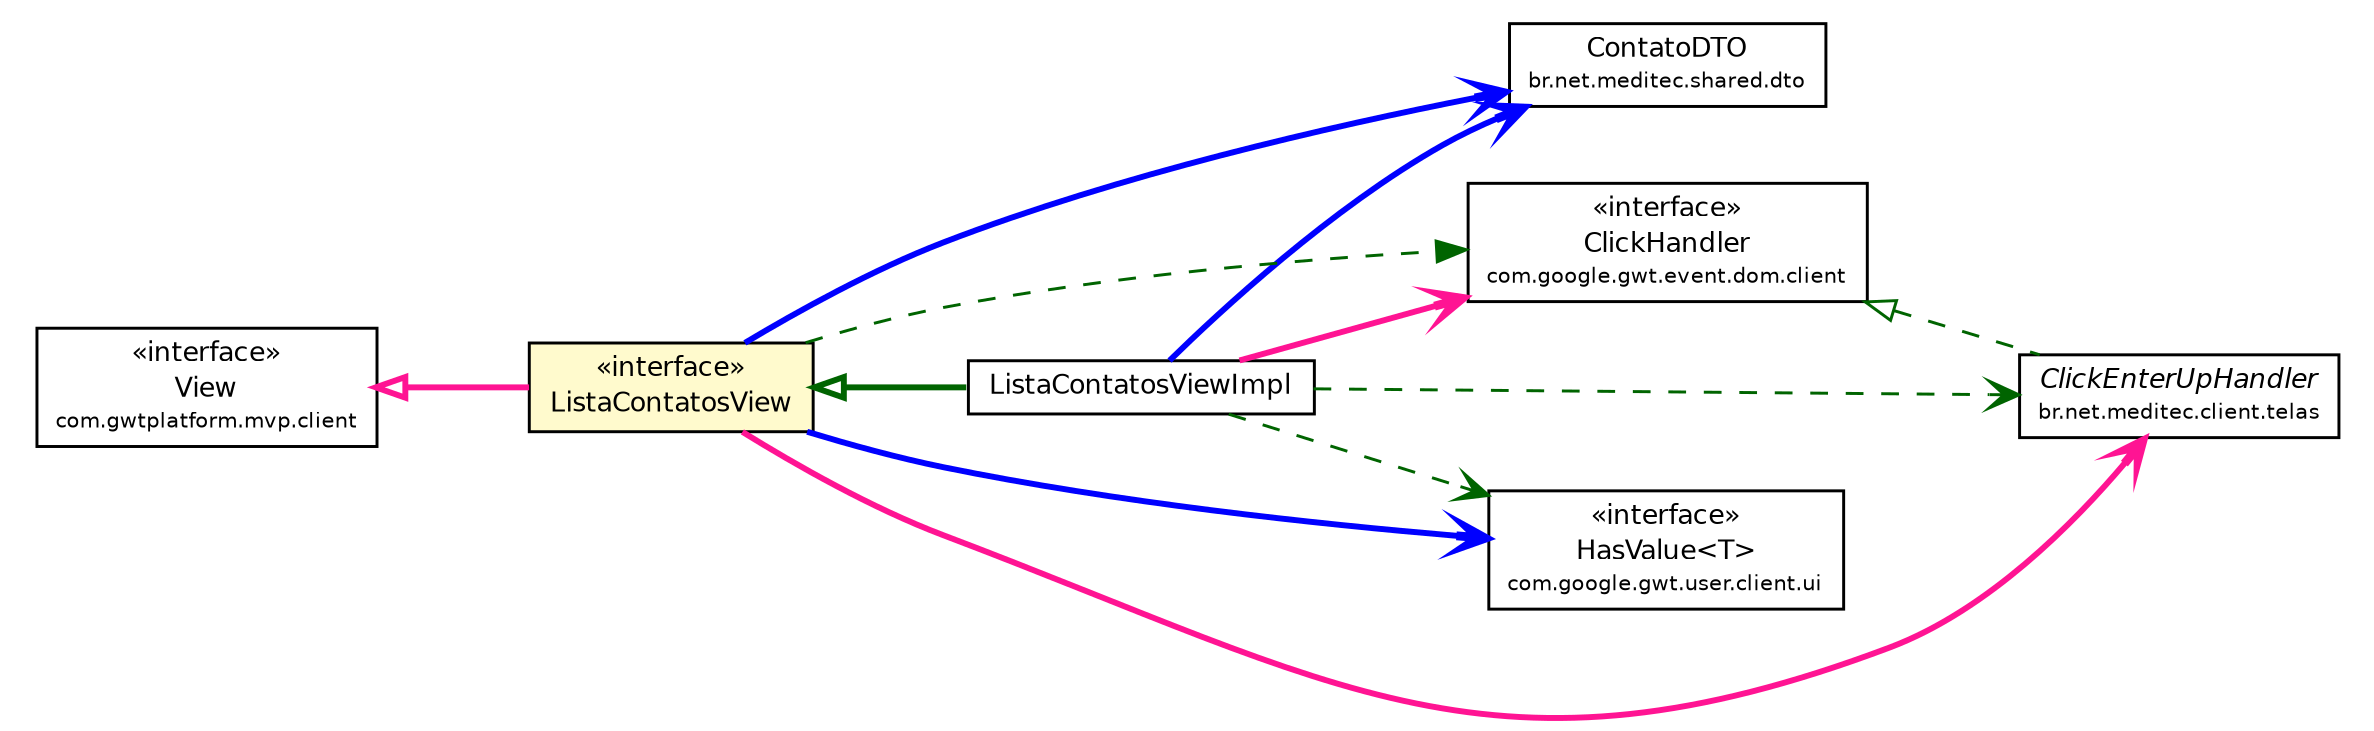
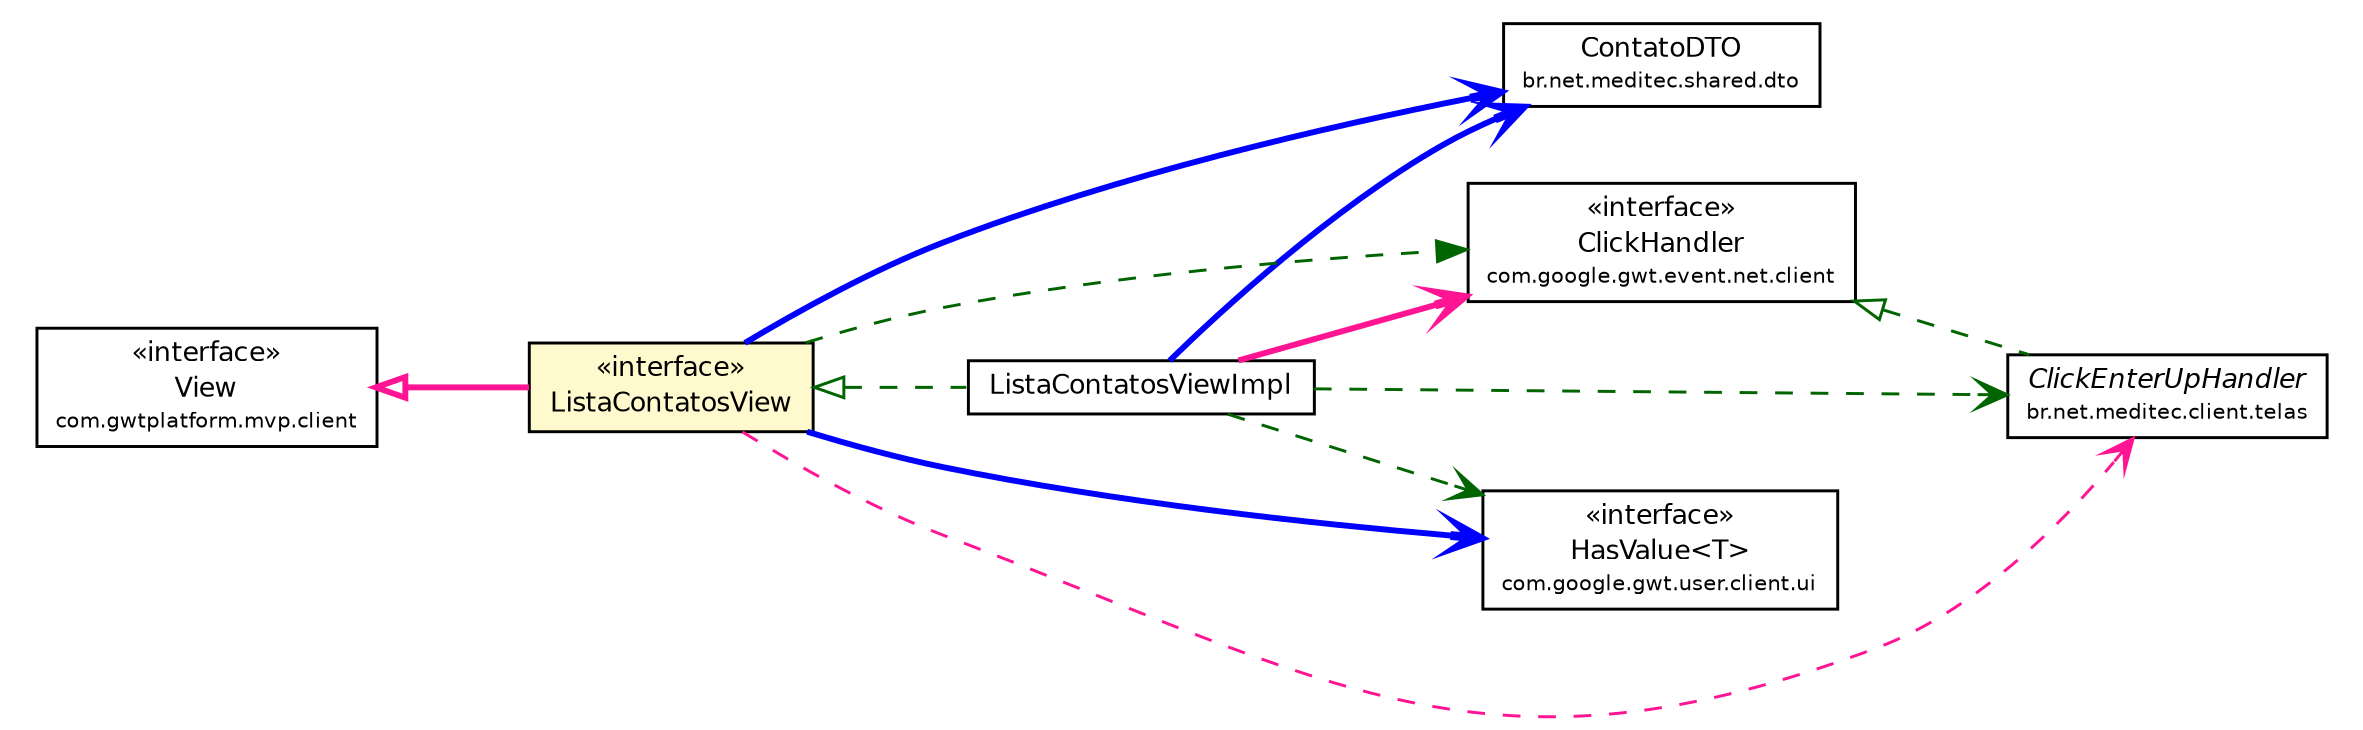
  digraph {
    rankdir=LR
    node [fontcolor=black fontname=Helvetica fontsize=9.0 shape=plaintext]
    edge [arrowhead=open color=darkgreen fontcolor=black fontname=Helvetica fontsize=10.0 headport=p labelfontname=Helvetica labelfontsize=10 style=bold tailport=p]
    n1 [label=<<table border="0" cellborder="1" cellspacing="0" cellpadding="2" port="p" href="../../../shared/dto/ContatoDTO.html"> 		<tr><td><table border="0" cellspacing="0" cellpadding="1"> 			<tr><td> ContatoDTO </td></tr> 			<tr><td><font point-size="7.0"> br.net.meditec.shared.dto </font></td></tr> 		</table></td></tr> 		</table>>]
    n2 [label=<<table border="0" cellborder="1" cellspacing="0" cellpadding="2" port="p" href="../ClickEnterUpHandler.html"> 		<tr><td><table border="0" cellspacing="0" cellpadding="1"> 			<tr><td><font face="Helvetica-Oblique"> ClickEnterUpHandler </font></td></tr> 			<tr><td><font point-size="7.0"> br.net.meditec.client.telas </font></td></tr> 		</table></td></tr> 		</table>>]
    n3 [label=<<table border="0" cellborder="1" cellspacing="0" cellpadding="2" port="p" href="./ListaContatosViewImpl.html"> 		<tr><td><table border="0" cellspacing="0" cellpadding="1"> 			<tr><td> ListaContatosViewImpl </td></tr> 		</table></td></tr> 		</table>>]
-   n4 [label=<<table border="0" cellborder="1" cellspacing="0" cellpadding="2" port="p" href="http://java.sun.com/j2se/1.4.2/docs/api/com/google/gwt/event/dom/client/ClickHandler.html"> 		<tr><td><table border="0" cellspacing="0" cellpadding="1"> 			<tr><td> &laquo;interface&raquo; </td></tr> 			<tr><td> ClickHandler </td></tr> 			<tr><td><font point-size="7.0"> com.google.gwt.event.dom.client </font></td></tr> 		</table></td></tr> 		</table>>]
+   n4 [label=<<table border="0" cellborder="1" cellspacing="0" cellpadding="2" port="p" href="http://java.sun.com/j2se/1.4.2/docs/api/com/google/gwt/event/dom/client/ClickHandler.html"> 		<tr><td><table border="0" cellspacing="0" cellpadding="1"> 			<tr><td> &laquo;interface&raquo; </td></tr> 			<tr><td> ClickHandler </td></tr> 			<tr><td><font point-size="7.0"> com.google.gwt.event.net.client </font></td></tr> 		</table></td></tr> 		</table>>]
    n5 [label=<<table border="0" cellborder="1" cellspacing="0" cellpadding="2" port="p" href="http://java.sun.com/j2se/1.4.2/docs/api/com/google/gwt/user/client/ui/HasValue.html"> 		<tr><td><table border="0" cellspacing="0" cellpadding="1"> 			<tr><td> &laquo;interface&raquo; </td></tr> 			<tr><td> HasValue&lt;T&gt; </td></tr> 			<tr><td><font point-size="7.0"> com.google.gwt.user.client.ui </font></td></tr> 		</table></td></tr> 		</table>>]
    n6 [label=<<table border="0" cellborder="1" cellspacing="0" cellpadding="2" port="p" bgcolor="lemonChiffon" href="./ListaContatosPresenter.ListaContatosView.html"> 		<tr><td><table border="0" cellspacing="0" cellpadding="1"> 			<tr><td> &laquo;interface&raquo; </td></tr> 			<tr><td> ListaContatosView </td></tr> 		</table></td></tr> 		</table>>]
    n7 [label=<<table border="0" cellborder="1" cellspacing="0" cellpadding="2" port="p" href="http://java.sun.com/j2se/1.4.2/docs/api/com/gwtplatform/mvp/client/View.html"> 		<tr><td><table border="0" cellspacing="0" cellpadding="1"> 			<tr><td> &laquo;interface&raquo; </td></tr> 			<tr><td> View </td></tr> 			<tr><td><font point-size="7.0"> com.gwtplatform.mvp.client </font></td></tr> 		</table></td></tr> 		</table>>]
    n3 -> n1 [color=blue]
    n3 -> n2 [style=dashed]
    n3 -> n4 [color=deeppink]
    n3 -> n5 [style=dashed]
    n4 -> n2 [arrowtail=empty dir=back fontsize=10 style=dashed arrowhead="" fontcolor=""]
    n6 -> n1 [color=blue]
-   n6 -> n2 [color=deeppink]
-   n6 -> n3 [arrowtail=empty dir=back fontsize=10 arrowhead="" fontcolor=""]
+   n6 -> n2 [color=deeppink style=dashed]
+   n6 -> n3 [arrowtail=empty dir=back fontsize=10 style=dashed arrowhead="" fontcolor=""]
    n6 -> n4 [arrowhead=normal style=dashed]
    n6 -> n5 [color=blue]
    n7 -> n6 [arrowtail=empty color=deeppink dir=back fontsize=10 arrowhead="" fontcolor=""]
  }
